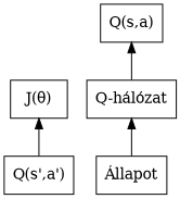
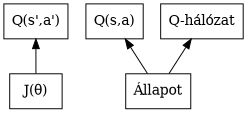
  digraph {
    rankdir=BT
    node [shape=rectangle]
    n1 [label="J(θ)"]
    n2 [label="Q(s,a)"]
    n3 [label="Q(s',a')"]
    n4 [label="Q-hálózat"]
    n5 [label="Állapot"]
-   n3 -> n1
-   n4 -> n2
+   n1 -> n3
+   n5 -> n2
    n5 -> n4
  }
